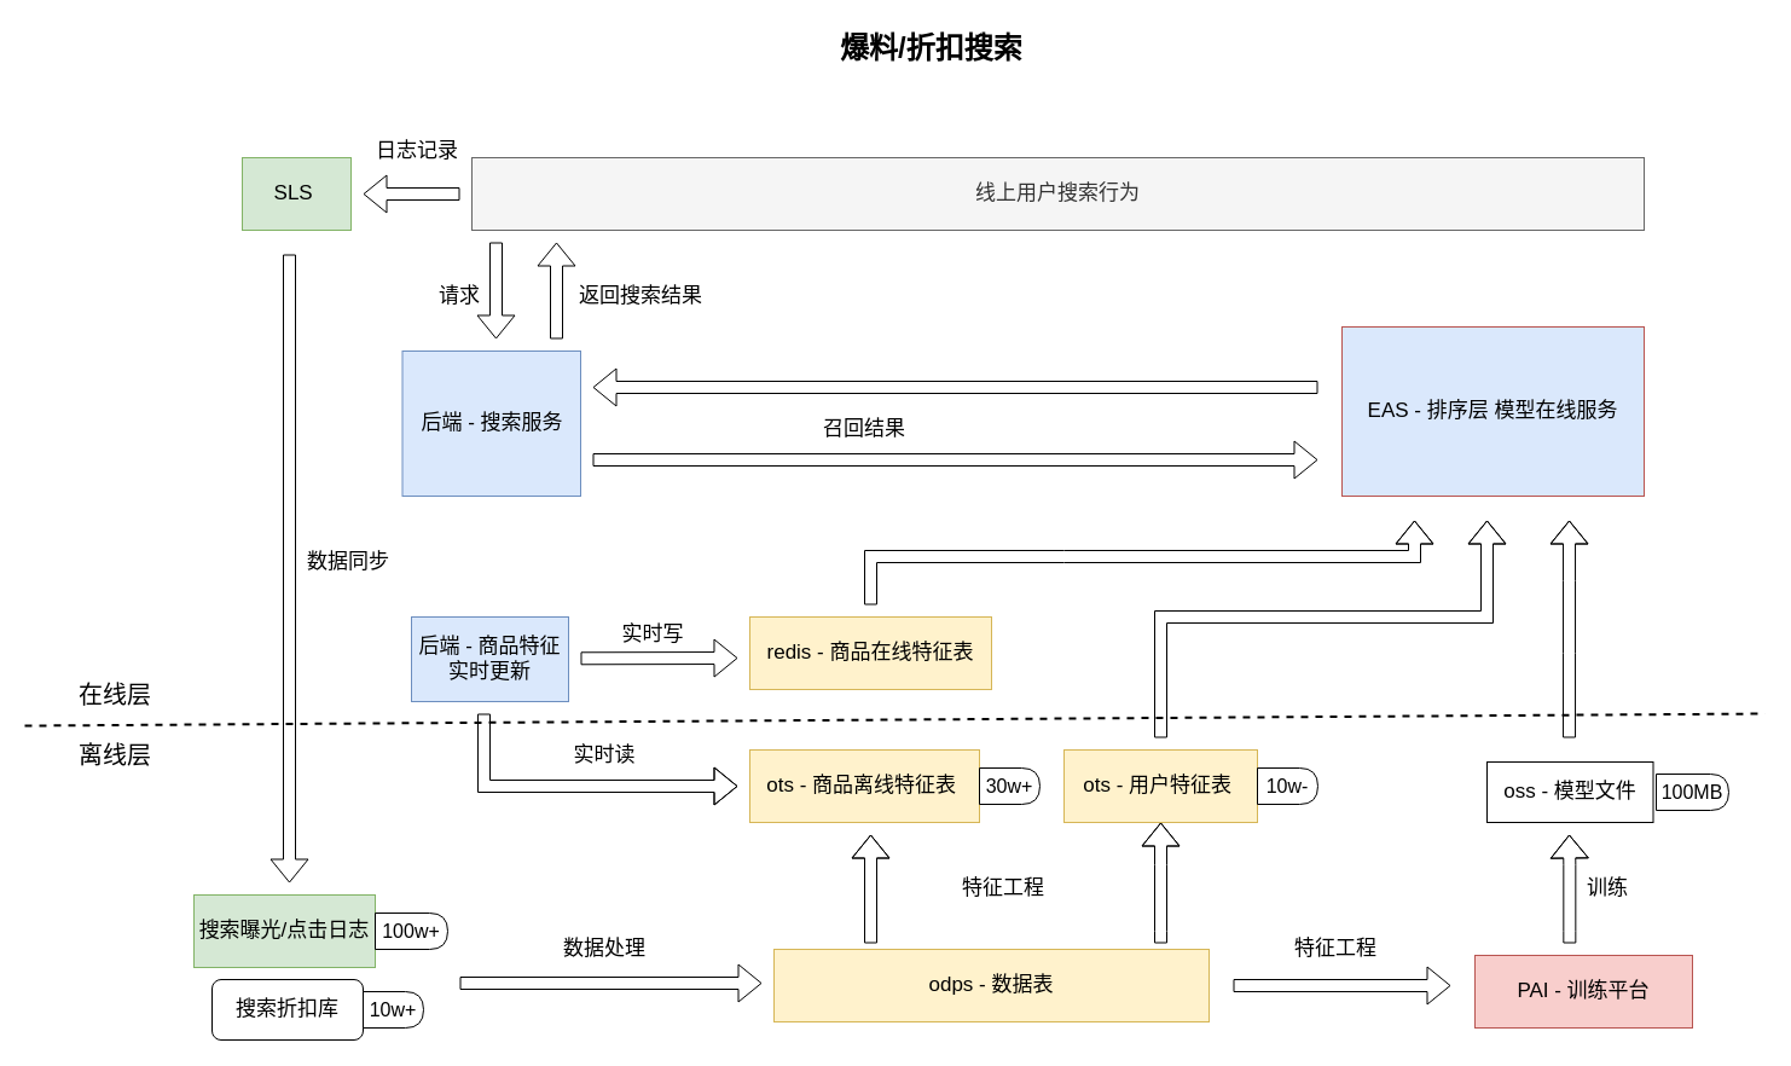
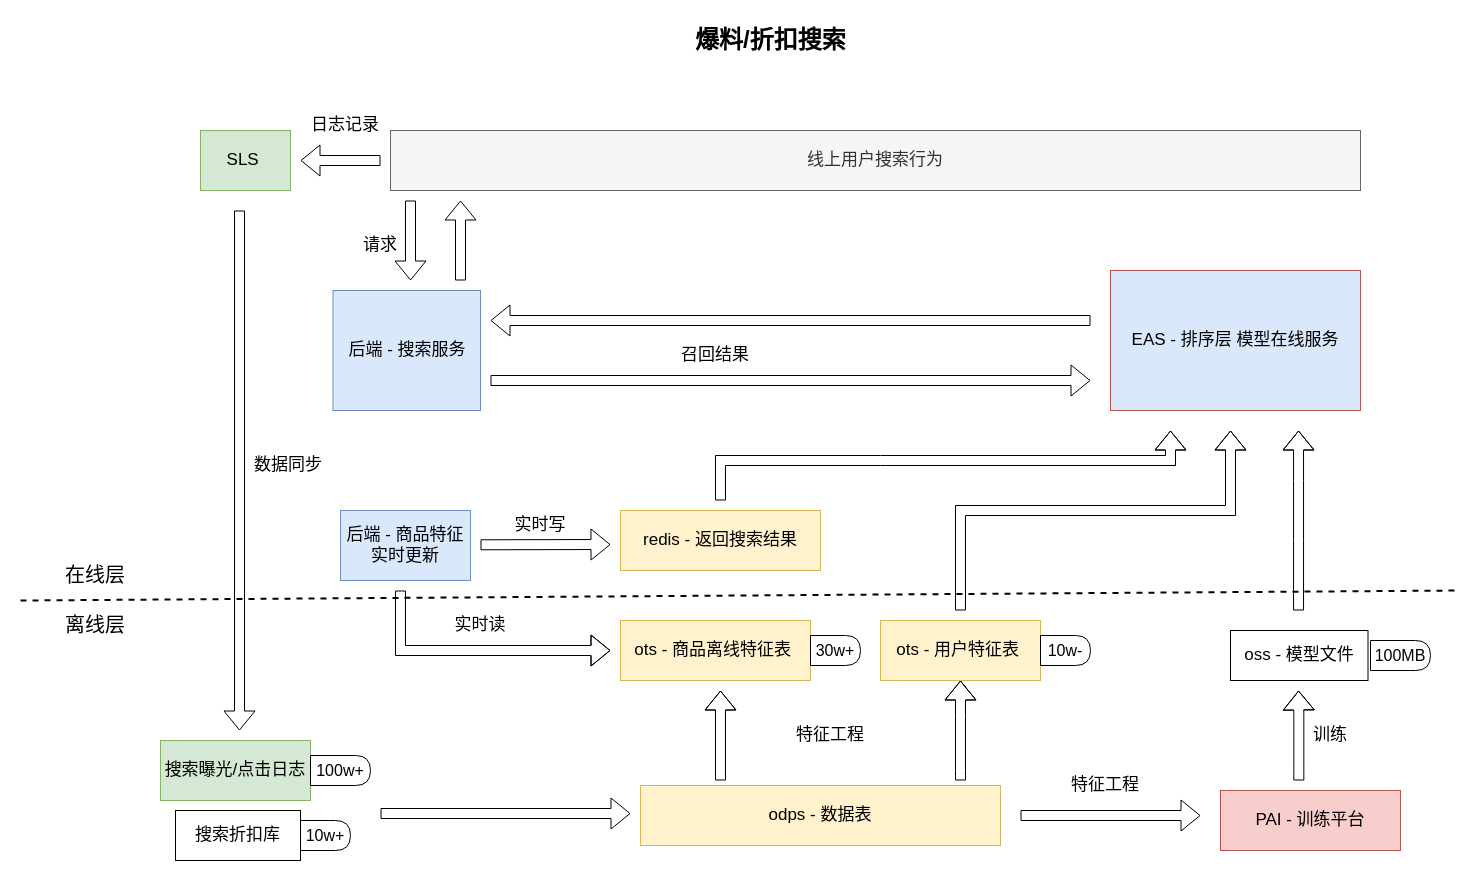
  <mxCell id="0" />
  <mxCell id="1" parent="0" />
  <mxCell id="2" value="&lt;span style=&quot;font-size: 17px;&quot;&gt;搜索曝光/点击日志&lt;/span&gt;" style="rounded=0;whiteSpace=wrap;html=1;fillColor=#d5e8d4;strokeColor=#82b366;" vertex="1" parent="1"><mxGeometry x="160" y="740" width="150" height="60" as="geometry" /></mxCell>
  <mxCell id="3" value="&lt;span style=&quot;font-size: 17px;&quot;&gt;odps - 数据表&lt;/span&gt;" style="rounded=0;whiteSpace=wrap;html=1;fillColor=#fff2cc;strokeColor=#d6b656;" vertex="1" parent="1"><mxGeometry x="640" y="785" width="360" height="60" as="geometry" /></mxCell>
- <mxCell id="4" value="&lt;font style=&quot;font-size: 17px;&quot;&gt;搜索折扣库&lt;/font&gt;" style="whiteSpace=wrap;html=1;rounded=1;" vertex="1" parent="1"><mxGeometry x="175" y="810" width="125" height="50" as="geometry" /></mxCell>
+ <mxCell id="4" value="&lt;font style=&quot;font-size: 17px;&quot;&gt;搜索折扣库&lt;/font&gt;" style="rounded=0;whiteSpace=wrap;html=1;" vertex="1" parent="1"><mxGeometry x="175" y="810" width="125" height="50" as="geometry" /></mxCell>
  <mxCell id="5" value="" style="shape=flexArrow;endArrow=classic;html=1;rounded=0;fontSize=17;" edge="1" parent="1"><mxGeometry width="50" height="50" relative="1" as="geometry"><mxPoint x="380" y="813" as="sourcePoint" /><mxPoint x="630" y="813" as="targetPoint" /></mxGeometry></mxCell>
- <mxCell id="6" value="数据处理" style="text;html=1;strokeColor=none;fillColor=none;align=center;verticalAlign=middle;whiteSpace=wrap;rounded=0;fontSize=17;" vertex="1" parent="1"><mxGeometry x="445" y="770" width="110" height="30" as="geometry" /></mxCell>
  <mxCell id="7" value="" style="shape=flexArrow;endArrow=classic;html=1;rounded=0;fontSize=17;" edge="1" parent="1"><mxGeometry width="50" height="50" relative="1" as="geometry"><mxPoint x="1020" y="815" as="sourcePoint" /><mxPoint x="1200" y="815" as="targetPoint" /></mxGeometry></mxCell>
  <mxCell id="8" value="特征工程" style="text;html=1;strokeColor=none;fillColor=none;align=center;verticalAlign=middle;whiteSpace=wrap;rounded=0;fontSize=17;" vertex="1" parent="1"><mxGeometry x="1050" y="770" width="110" height="30" as="geometry" /></mxCell>
  <mxCell id="9" value="&lt;span style=&quot;font-size: 17px;&quot;&gt;PAI - 训练平台&lt;/span&gt;" style="rounded=0;whiteSpace=wrap;html=1;fillColor=#f8cecc;strokeColor=#b85450;" vertex="1" parent="1"><mxGeometry x="1220" y="790" width="180" height="60" as="geometry" /></mxCell>
  <mxCell id="10" value="" style="shape=flexArrow;endArrow=classic;html=1;rounded=0;fontSize=17;" edge="1" parent="1"><mxGeometry width="50" height="50" relative="1" as="geometry"><mxPoint x="720" y="780" as="sourcePoint" /><mxPoint x="720" y="690" as="targetPoint" /><Array as="points"><mxPoint x="720" y="767.5" /></Array></mxGeometry></mxCell>
  <mxCell id="11" value="" style="shape=flexArrow;endArrow=classic;html=1;rounded=0;fontSize=17;" edge="1" parent="1"><mxGeometry width="50" height="50" relative="1" as="geometry"><mxPoint x="960" y="780" as="sourcePoint" /><mxPoint x="960" y="680" as="targetPoint" /><Array as="points"><mxPoint x="960" y="770" /><mxPoint x="960" y="715" /></Array></mxGeometry></mxCell>
  <mxCell id="12" value="特征工程" style="text;html=1;strokeColor=none;fillColor=none;align=center;verticalAlign=middle;whiteSpace=wrap;rounded=0;fontSize=17;" vertex="1" parent="1"><mxGeometry x="790" y="720" width="80" height="30" as="geometry" /></mxCell>
  <mxCell id="13" value="ots - 用户特征表&amp;nbsp;" style="rounded=0;whiteSpace=wrap;html=1;fontSize=17;fillColor=#fff2cc;strokeColor=#d6b656;" vertex="1" parent="1"><mxGeometry x="880" y="620" width="160" height="60" as="geometry" /></mxCell>
  <mxCell id="14" value="ots - 商品离线特征表&amp;nbsp;" style="rounded=0;whiteSpace=wrap;html=1;fontSize=17;fillColor=#fff2cc;strokeColor=#d6b656;" vertex="1" parent="1"><mxGeometry x="620" y="620" width="190" height="60" as="geometry" /></mxCell>
  <mxCell id="15" value="" style="shape=flexArrow;endArrow=classic;html=1;rounded=0;fontSize=17;" edge="1" parent="1"><mxGeometry width="50" height="50" relative="1" as="geometry"><mxPoint x="1298.33" y="780" as="sourcePoint" /><mxPoint x="1298.04" y="690" as="targetPoint" /><Array as="points"><mxPoint x="1298.33" y="770" /><mxPoint x="1298.33" y="715" /></Array></mxGeometry></mxCell>
  <mxCell id="16" value="oss - 模型文件" style="rounded=0;whiteSpace=wrap;html=1;fontSize=17;" vertex="1" parent="1"><mxGeometry x="1230" y="630" width="137.5" height="50" as="geometry" /></mxCell>
  <mxCell id="17" value="训练" style="text;html=1;strokeColor=none;fillColor=none;align=center;verticalAlign=middle;whiteSpace=wrap;rounded=0;fontSize=17;" vertex="1" parent="1"><mxGeometry x="1280" y="720" width="100" height="30" as="geometry" /></mxCell>
  <mxCell id="18" value="EAS - 排序层 模型在线服务" style="rounded=0;whiteSpace=wrap;html=1;fontSize=17;fillColor=#dae8fc;strokeColor=#b85450;" vertex="1" parent="1"><mxGeometry x="1110" y="270" width="250" height="140" as="geometry" /></mxCell>
  <mxCell id="19" value="" style="shape=flexArrow;endArrow=classic;html=1;rounded=0;fontSize=17;" edge="1" parent="1"><mxGeometry width="50" height="50" relative="1" as="geometry"><mxPoint x="720" y="500" as="sourcePoint" /><mxPoint x="1170" y="430" as="targetPoint" /><Array as="points"><mxPoint x="720" y="460" /><mxPoint x="880" y="460" /><mxPoint x="1170" y="460" /></Array></mxGeometry></mxCell>
  <mxCell id="20" value="" style="shape=flexArrow;endArrow=classic;html=1;rounded=0;fontSize=17;" edge="1" parent="1"><mxGeometry width="50" height="50" relative="1" as="geometry"><mxPoint x="960" y="610" as="sourcePoint" /><mxPoint x="1230" y="430" as="targetPoint" /><Array as="points"><mxPoint x="960" y="510" /><mxPoint x="1230" y="510" /></Array></mxGeometry></mxCell>
  <mxCell id="21" value="" style="shape=flexArrow;endArrow=classic;html=1;rounded=0;fontSize=17;" edge="1" parent="1"><mxGeometry width="50" height="50" relative="1" as="geometry"><mxPoint x="1298.04" y="610" as="sourcePoint" /><mxPoint x="1298.04" y="430" as="targetPoint" /><Array as="points"><mxPoint x="1298.04" y="540" /><mxPoint x="1298.04" y="480" /></Array></mxGeometry></mxCell>
- <mxCell id="22" value="redis - 商品在线特征表" style="rounded=0;whiteSpace=wrap;html=1;fontSize=17;fillColor=#fff2cc;strokeColor=#d6b656;" vertex="1" parent="1"><mxGeometry x="620" y="510" width="200" height="60" as="geometry" /></mxCell>
+ <mxCell id="22" value="redis - 返回搜索结果" style="rounded=0;whiteSpace=wrap;html=1;fontSize=17;fillColor=#fff2cc;strokeColor=#d6b656;" vertex="1" parent="1"><mxGeometry x="620" y="510" width="200" height="60" as="geometry" /></mxCell>
  <mxCell id="23" value="SLS&amp;nbsp;" style="rounded=0;whiteSpace=wrap;html=1;fontSize=17;fillColor=#d5e8d4;strokeColor=#82b366;" vertex="1" parent="1"><mxGeometry x="200" y="130" width="90" height="60" as="geometry" /></mxCell>
  <mxCell id="24" value="后端 - 搜索服务" style="rounded=0;whiteSpace=wrap;html=1;fontSize=17;fillColor=#dae8fc;strokeColor=#6c8ebf;" vertex="1" parent="1"><mxGeometry x="332.5" y="290" width="147.5" height="120" as="geometry" /></mxCell>
  <mxCell id="25" value="后端 - 商品特征实时更新" style="rounded=0;whiteSpace=wrap;html=1;fontSize=17;fillColor=#dae8fc;strokeColor=#6c8ebf;" vertex="1" parent="1"><mxGeometry x="340" y="510" width="130" height="70" as="geometry" /></mxCell>
  <mxCell id="26" value="" style="shape=flexArrow;endArrow=classic;html=1;rounded=0;fontSize=17;" edge="1" parent="1"><mxGeometry width="50" height="50" relative="1" as="geometry"><mxPoint x="480" y="544.29" as="sourcePoint" /><mxPoint x="610" y="544" as="targetPoint" /></mxGeometry></mxCell>
  <mxCell id="27" value="" style="shape=flexArrow;endArrow=classic;html=1;rounded=0;fontSize=17;" edge="1" parent="1"><mxGeometry width="50" height="50" relative="1" as="geometry"><mxPoint x="400" y="590" as="sourcePoint" /><mxPoint x="610" y="650" as="targetPoint" /><Array as="points"><mxPoint x="400" y="650" /></Array></mxGeometry></mxCell>
- <mxCell id="28" value="实时读" style="text;html=1;strokeColor=none;fillColor=none;align=center;verticalAlign=middle;whiteSpace=wrap;rounded=0;fontSize=17;" vertex="1" parent="1"><mxGeometry x="470" y="610" width="60" height="30" as="geometry" /></mxCell>
+ <mxCell id="28" value="实时读" style="text;html=1;strokeColor=none;fillColor=none;align=center;verticalAlign=middle;whiteSpace=wrap;rounded=0;fontSize=17;" vertex="1" parent="1"><mxGeometry x="450" y="610" width="60" height="30" as="geometry" /></mxCell>
  <mxCell id="29" value="实时写" style="text;html=1;strokeColor=none;fillColor=none;align=center;verticalAlign=middle;whiteSpace=wrap;rounded=0;fontSize=17;" vertex="1" parent="1"><mxGeometry x="510" y="510" width="60" height="30" as="geometry" /></mxCell>
  <mxCell id="30" value="" style="shape=flexArrow;endArrow=classic;html=1;rounded=0;fontSize=17;" edge="1" parent="1"><mxGeometry width="50" height="50" relative="1" as="geometry"><mxPoint x="490" y="380" as="sourcePoint" /><mxPoint x="1090" y="380" as="targetPoint" /></mxGeometry></mxCell>
  <mxCell id="31" value="召回结果" style="text;html=1;strokeColor=none;fillColor=none;align=center;verticalAlign=middle;whiteSpace=wrap;rounded=0;fontSize=17;" vertex="1" parent="1"><mxGeometry x="670" y="340" width="90" height="30" as="geometry" /></mxCell>
  <mxCell id="32" value="" style="shape=flexArrow;endArrow=classic;html=1;rounded=0;fontSize=17;" edge="1" parent="1"><mxGeometry width="50" height="50" relative="1" as="geometry"><mxPoint x="1090" y="320" as="sourcePoint" /><mxPoint x="490" y="320" as="targetPoint" /></mxGeometry></mxCell>
  <mxCell id="33" value="线上用户搜索行为" style="rounded=0;whiteSpace=wrap;html=1;fontSize=17;fillColor=#f5f5f5;strokeColor=#666666;fontColor=#333333;" vertex="1" parent="1"><mxGeometry x="390" y="130" width="970" height="60" as="geometry" /></mxCell>
  <mxCell id="34" value="" style="shape=flexArrow;endArrow=classic;html=1;rounded=0;fontSize=17;" edge="1" parent="1"><mxGeometry width="50" height="50" relative="1" as="geometry"><mxPoint x="380" y="160" as="sourcePoint" /><mxPoint x="300" y="160" as="targetPoint" /><Array as="points" /></mxGeometry></mxCell>
  <mxCell id="35" value="日志记录" style="text;html=1;strokeColor=none;fillColor=none;align=center;verticalAlign=middle;whiteSpace=wrap;rounded=0;fontSize=17;" vertex="1" parent="1"><mxGeometry x="310" y="110" width="70" height="30" as="geometry" /></mxCell>
  <mxCell id="36" value="" style="shape=flexArrow;endArrow=classic;html=1;rounded=0;fontSize=17;" edge="1" parent="1"><mxGeometry width="50" height="50" relative="1" as="geometry"><mxPoint x="410" y="200" as="sourcePoint" /><mxPoint x="410" y="280" as="targetPoint" /></mxGeometry></mxCell>
  <mxCell id="37" value="" style="shape=flexArrow;endArrow=classic;html=1;rounded=0;fontSize=17;" edge="1" parent="1"><mxGeometry width="50" height="50" relative="1" as="geometry"><mxPoint x="460" y="280" as="sourcePoint" /><mxPoint x="460" y="200" as="targetPoint" /></mxGeometry></mxCell>
  <mxCell id="38" value="请求" style="text;html=1;strokeColor=none;fillColor=none;align=center;verticalAlign=middle;whiteSpace=wrap;rounded=0;fontSize=17;" vertex="1" parent="1"><mxGeometry x="350" width="60" height="30" as="geometry" y="230" /></mxCell>
- <mxCell id="39" value="返回搜索结果" style="text;html=1;strokeColor=none;fillColor=none;align=center;verticalAlign=middle;whiteSpace=wrap;rounded=0;fontSize=17;" vertex="1" parent="1"><mxGeometry x="470" width="120" height="30" as="geometry" y="230" /></mxCell>
  <mxCell id="40" value="" style="shape=flexArrow;endArrow=classic;html=1;rounded=0;fontSize=17;" edge="1" parent="1"><mxGeometry width="50" height="50" relative="1" as="geometry"><mxPoint x="239" y="210" as="sourcePoint" /><mxPoint x="239" y="730" as="targetPoint" /></mxGeometry></mxCell>
  <mxCell id="41" value="数据同步" style="text;html=1;strokeColor=none;fillColor=none;align=center;verticalAlign=middle;whiteSpace=wrap;rounded=0;fontSize=17;" vertex="1" parent="1"><mxGeometry x="242.5" y="450" width="90" height="30" as="geometry" /></mxCell>
  <mxCell id="42" value="" style="endArrow=none;dashed=1;html=1;rounded=0;fontSize=17;strokeWidth=2;" edge="1" parent="1"><mxGeometry width="50" height="50" relative="1" as="geometry"><mxPoint x="20" y="600" as="sourcePoint" /><mxPoint x="1460" y="590" as="targetPoint" /></mxGeometry></mxCell>
  <mxCell id="43" value="&lt;font style=&quot;font-size: 20px;&quot;&gt;在线层&lt;/font&gt;" style="text;html=1;strokeColor=none;fillColor=none;align=center;verticalAlign=middle;whiteSpace=wrap;rounded=0;fontSize=17;" vertex="1" parent="1"><mxGeometry x="50" y="560" width="90" height="30" as="geometry" /></mxCell>
  <mxCell id="44" value="&lt;font style=&quot;font-size: 20px;&quot;&gt;离线层&lt;/font&gt;" style="text;html=1;strokeColor=none;fillColor=none;align=center;verticalAlign=middle;whiteSpace=wrap;rounded=0;fontSize=17;" vertex="1" parent="1"><mxGeometry x="50" y="610" width="90" height="30" as="geometry" /></mxCell>
  <mxCell id="45" value="10w-" style="shape=delay;whiteSpace=wrap;html=1;fontSize=16;" vertex="1" parent="1"><mxGeometry x="1040" y="635" width="50" height="30" as="geometry" /></mxCell>
  <mxCell id="46" value="30w+" style="shape=delay;whiteSpace=wrap;html=1;fontSize=16;" vertex="1" parent="1"><mxGeometry x="810" y="635" width="50" height="30" as="geometry" /></mxCell>
  <mxCell id="47" value="100w+" style="shape=delay;whiteSpace=wrap;html=1;fontSize=16;" vertex="1" parent="1"><mxGeometry x="310" y="755" width="60" height="30" as="geometry" /></mxCell>
  <mxCell id="48" value="10w+" style="shape=delay;whiteSpace=wrap;html=1;fontSize=16;" vertex="1" parent="1"><mxGeometry x="300" y="820" width="50" height="30" as="geometry" /></mxCell>
  <mxCell id="49" value="100MB" style="shape=delay;whiteSpace=wrap;html=1;fontSize=16;" vertex="1" parent="1"><mxGeometry x="1370" y="640" width="60" height="30" as="geometry" /></mxCell>
  <mxCell id="50" value="&lt;h1&gt;爆料/折扣搜索&lt;/h1&gt;" style="text;html=1;strokeColor=none;fillColor=none;spacing=5;spacingTop=-20;whiteSpace=wrap;overflow=hidden;rounded=0;" vertex="1" parent="1"><mxGeometry x="690" y="20" width="180" height="60" as="geometry" /></mxCell>
